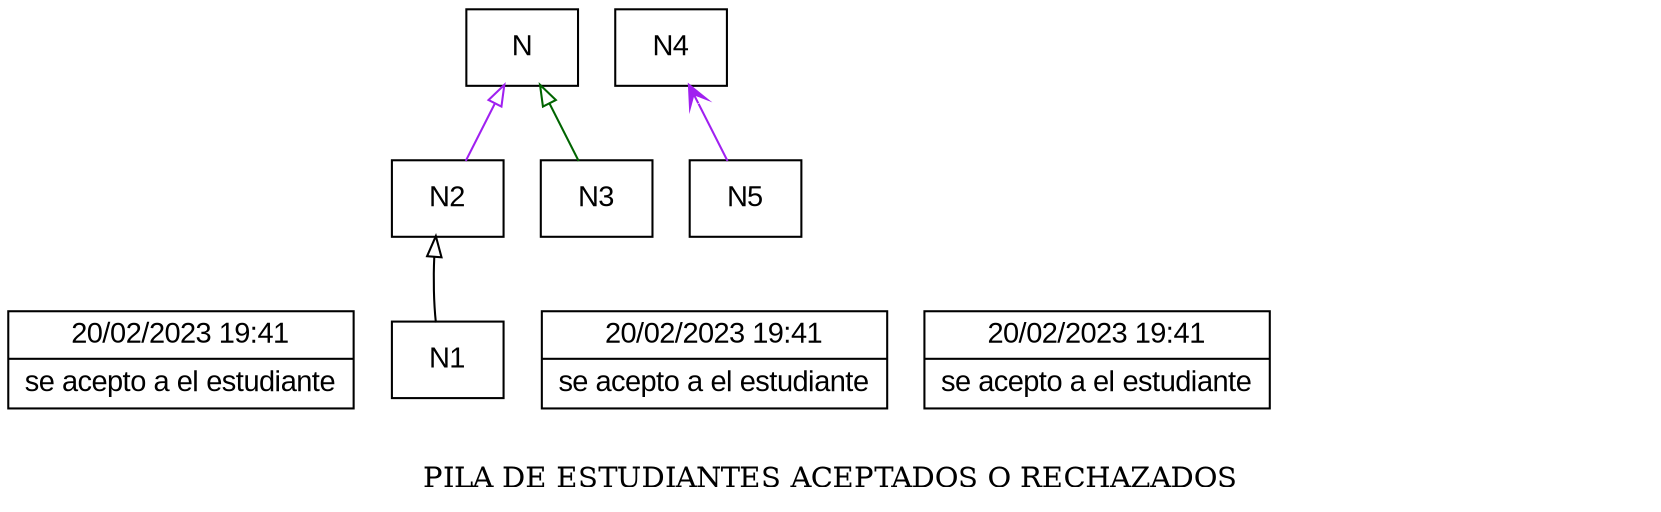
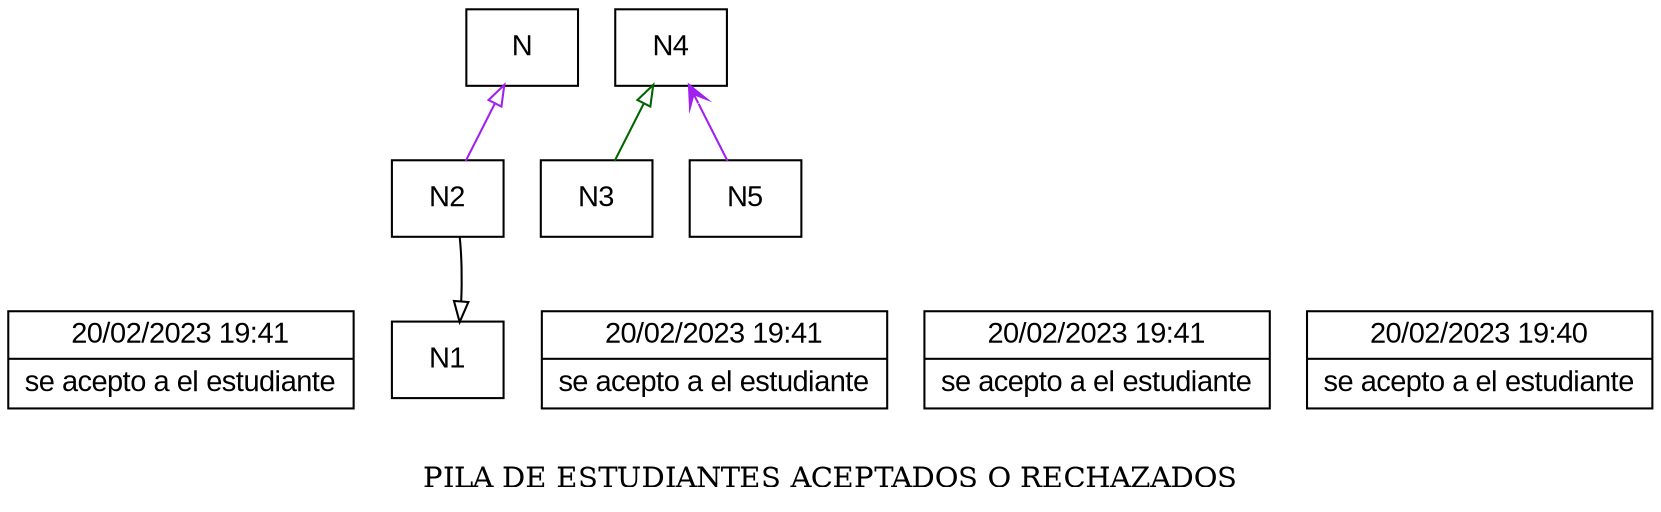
  digraph {
    label="PILA DE ESTUDIANTES ACEPTADOS O RECHAZADOS"
    rankdir=BT
    node [fontname=Arial shape=record]
    edge [arrowhead=onormal color=purple]
    n1 [label="{20/02/2023      19:41     |se acepto a el estudiante}"]
    N1
    N2
    N
    N3
    N4
    n7 [label="{20/02/2023      19:41     |se acepto a el estudiante}"]
    n8 [label="{20/02/2023      19:41     |se acepto a el estudiante}"]
    N5
-   N1 -> N2 [color=black]
+   n10 [label="{20/02/2023      19:40     |se acepto a el estudiante}"]
+   N2 -> N1 [color=black]
    N2 -> N
-   N3 -> N [color=darkgreen]
+   N3 -> N4 [color=darkgreen]
    N5 -> N4 [arrowhead=vee]
  }
